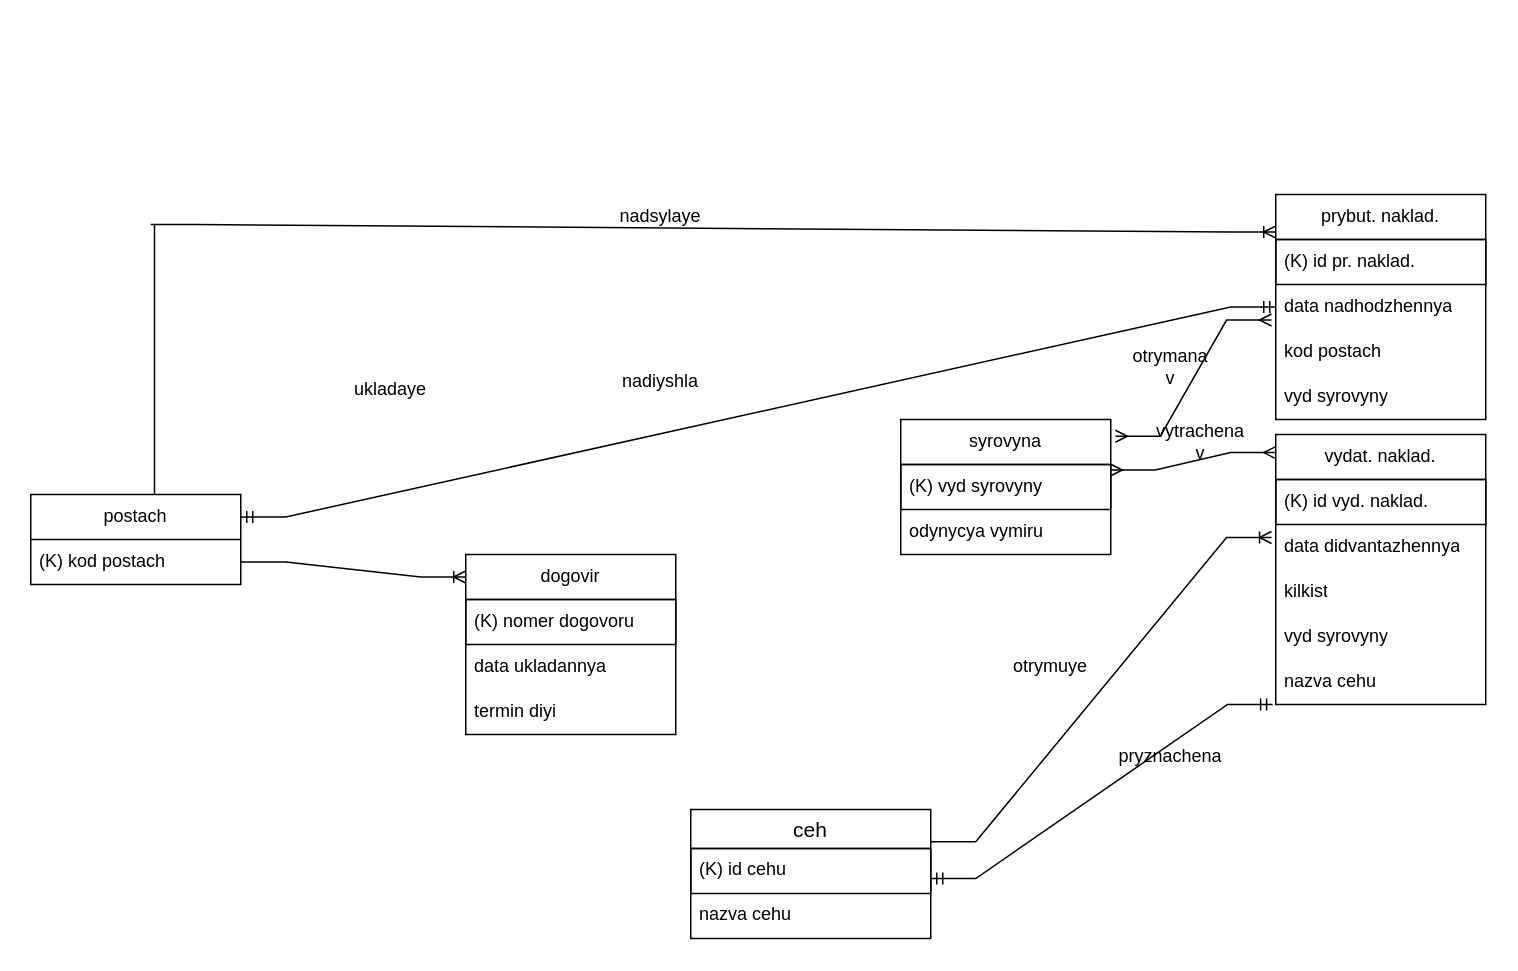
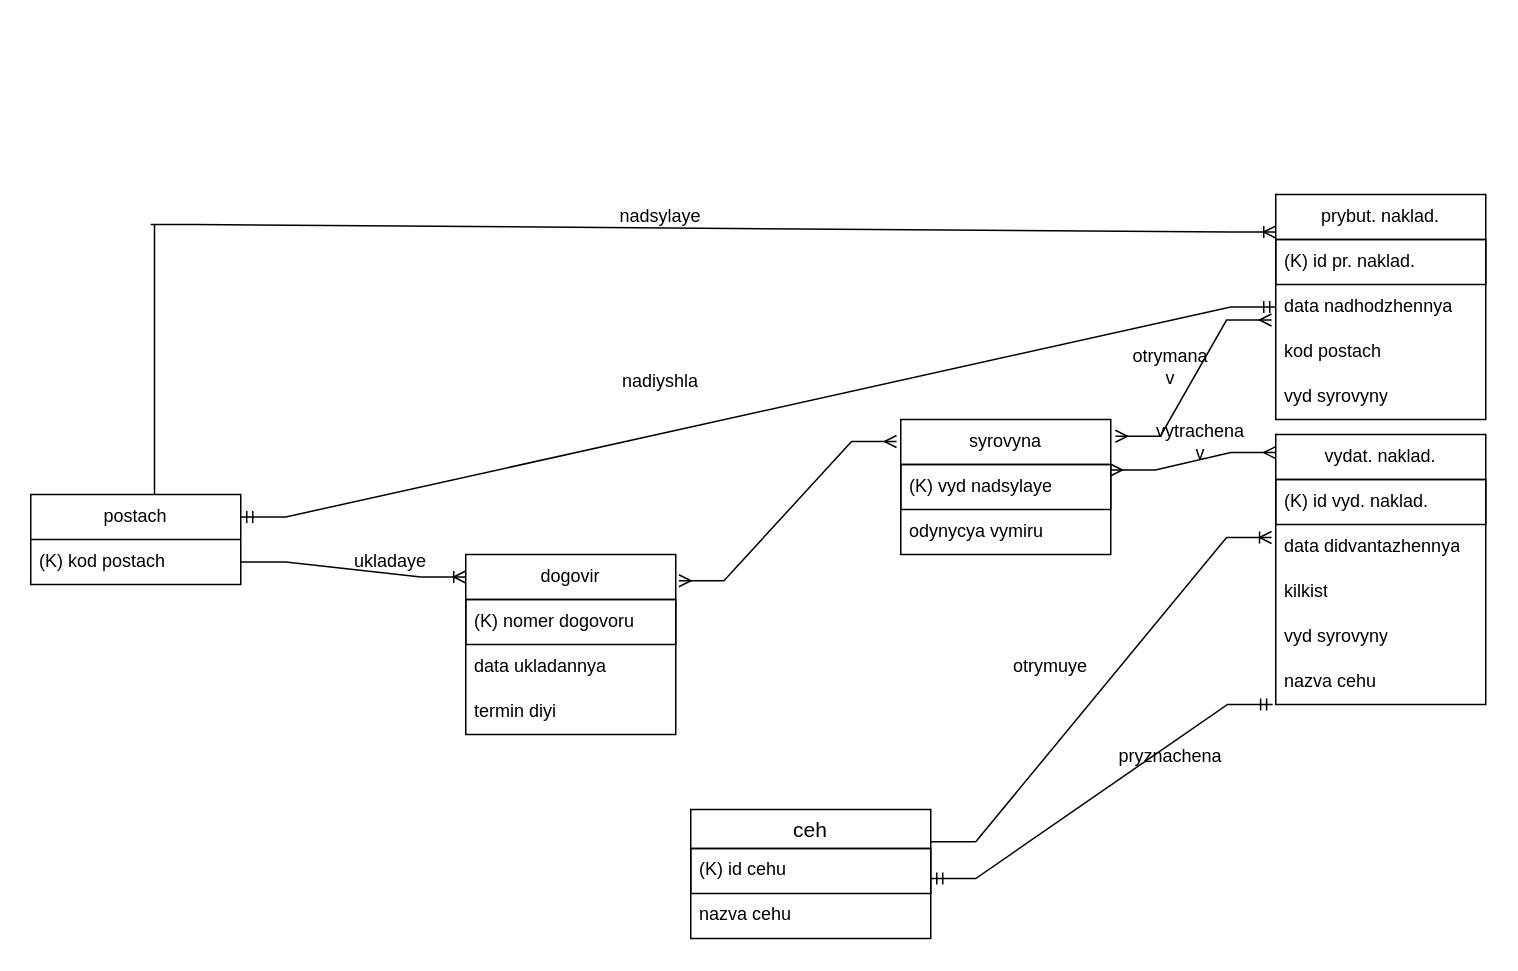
  <mxCell id="0" />
  <mxCell id="1" parent="0" />
  <mxCell id="2" value="postach" style="swimlane;fontStyle=0;childLayout=stackLayout;horizontal=1;startSize=30;horizontalStack=0;resizeParent=1;resizeParentMax=0;resizeLast=0;collapsible=1;marginBottom=0;whiteSpace=wrap;html=1;" parent="1" vertex="1"><mxGeometry x="20" y="329" width="140" height="60" as="geometry" /></mxCell>
  <mxCell id="3" value="(K) kod postach" style="text;strokeColor=none;fillColor=none;align=left;verticalAlign=middle;spacingLeft=4;spacingRight=4;overflow=hidden;points=[[0,0.5],[1,0.5]];portConstraint=eastwest;rotatable=0;whiteSpace=wrap;html=1;" parent="2" vertex="1"><mxGeometry y="30" width="140" height="30" as="geometry" /></mxCell>
  <mxCell id="4" value="syrovyna" style="swimlane;fontStyle=0;childLayout=stackLayout;horizontal=1;startSize=30;horizontalStack=0;resizeParent=1;resizeParentMax=0;resizeLast=0;collapsible=1;marginBottom=0;whiteSpace=wrap;html=1;" parent="1" vertex="1"><mxGeometry x="600" y="279" width="140" height="90" as="geometry" /></mxCell>
- <mxCell id="5" value="(K) vyd syrovyny" style="text;strokeColor=default;fillColor=none;align=left;verticalAlign=middle;spacingLeft=4;spacingRight=4;overflow=hidden;points=[[0,0.5],[1,0.5]];portConstraint=eastwest;rotatable=0;whiteSpace=wrap;html=1;" parent="4" vertex="1"><mxGeometry y="30" width="140" height="30" as="geometry" /></mxCell>
+ <mxCell id="5" value="(K) vyd nadsylaye" style="text;strokeColor=default;fillColor=none;align=left;verticalAlign=middle;spacingLeft=4;spacingRight=4;overflow=hidden;points=[[0,0.5],[1,0.5]];portConstraint=eastwest;rotatable=0;whiteSpace=wrap;html=1;" parent="4" vertex="1"><mxGeometry y="30" width="140" height="30" as="geometry" /></mxCell>
  <mxCell id="6" value="odynycya vymiru" style="text;strokeColor=none;fillColor=none;align=left;verticalAlign=middle;spacingLeft=4;spacingRight=4;overflow=hidden;points=[[0,0.5],[1,0.5]];portConstraint=eastwest;rotatable=0;whiteSpace=wrap;html=1;" parent="4" vertex="1"><mxGeometry y="60" width="140" height="30" as="geometry" /></mxCell>
  <mxCell id="7" value="dogovir" style="swimlane;fontStyle=0;childLayout=stackLayout;horizontal=1;startSize=30;horizontalStack=0;resizeParent=1;resizeParentMax=0;resizeLast=0;collapsible=1;marginBottom=0;whiteSpace=wrap;html=1;" parent="1" vertex="1"><mxGeometry x="310" y="369" width="140" height="120" as="geometry" /></mxCell>
  <mxCell id="8" value="(K) nomer dogovoru" style="text;strokeColor=default;fillColor=none;align=left;verticalAlign=middle;spacingLeft=4;spacingRight=4;overflow=hidden;points=[[0,0.5],[1,0.5]];portConstraint=eastwest;rotatable=0;whiteSpace=wrap;html=1;" parent="7" vertex="1"><mxGeometry y="30" width="140" height="30" as="geometry" /></mxCell>
  <mxCell id="9" value="data ukladannya" style="text;strokeColor=none;fillColor=none;align=left;verticalAlign=middle;spacingLeft=4;spacingRight=4;overflow=hidden;points=[[0,0.5],[1,0.5]];portConstraint=eastwest;rotatable=0;whiteSpace=wrap;html=1;" parent="7" vertex="1"><mxGeometry y="60" width="140" height="30" as="geometry" /></mxCell>
  <mxCell id="10" value="termin diyi" style="text;strokeColor=none;fillColor=none;align=left;verticalAlign=middle;spacingLeft=4;spacingRight=4;overflow=hidden;points=[[0,0.5],[1,0.5]];portConstraint=eastwest;rotatable=0;whiteSpace=wrap;html=1;" parent="7" vertex="1"><mxGeometry y="90" width="140" height="30" as="geometry" /></mxCell>
  <mxCell id="11" value="prybut. naklad." style="swimlane;fontStyle=0;childLayout=stackLayout;horizontal=1;startSize=30;horizontalStack=0;resizeParent=1;resizeParentMax=0;resizeLast=0;collapsible=1;marginBottom=0;whiteSpace=wrap;html=1;" parent="1" vertex="1"><mxGeometry x="850" y="129" width="140" height="150" as="geometry" /></mxCell>
  <mxCell id="12" value="(K) id pr. naklad." style="text;strokeColor=default;fillColor=none;align=left;verticalAlign=middle;spacingLeft=4;spacingRight=4;overflow=hidden;points=[[0,0.5],[1,0.5]];portConstraint=eastwest;rotatable=0;whiteSpace=wrap;html=1;" vertex="1" parent="11"><mxGeometry y="30" width="140" height="30" as="geometry" /></mxCell>
  <mxCell id="13" value="data nadhodzhennya" style="text;strokeColor=none;fillColor=none;align=left;verticalAlign=middle;spacingLeft=4;spacingRight=4;overflow=hidden;points=[[0,0.5],[1,0.5]];portConstraint=eastwest;rotatable=0;whiteSpace=wrap;html=1;" parent="11" vertex="1"><mxGeometry y="60" width="140" height="30" as="geometry" /></mxCell>
  <mxCell id="14" value="kod postach" style="text;strokeColor=none;fillColor=none;align=left;verticalAlign=middle;spacingLeft=4;spacingRight=4;overflow=hidden;points=[[0,0.5],[1,0.5]];portConstraint=eastwest;rotatable=0;whiteSpace=wrap;html=1;" parent="11" vertex="1"><mxGeometry y="90" width="140" height="30" as="geometry" /></mxCell>
  <mxCell id="15" value="vyd syrovyny" style="text;strokeColor=none;fillColor=none;align=left;verticalAlign=middle;spacingLeft=4;spacingRight=4;overflow=hidden;points=[[0,0.5],[1,0.5]];portConstraint=eastwest;rotatable=0;whiteSpace=wrap;html=1;" parent="11" vertex="1"><mxGeometry y="120" width="140" height="30" as="geometry" /></mxCell>
  <mxCell id="16" value="vydat. naklad." style="swimlane;fontStyle=0;childLayout=stackLayout;horizontal=1;startSize=30;horizontalStack=0;resizeParent=1;resizeParentMax=0;resizeLast=0;collapsible=1;marginBottom=0;whiteSpace=wrap;html=1;glass=0;" parent="1" vertex="1"><mxGeometry x="850" y="289" width="140" height="180" as="geometry"><mxRectangle x="120" y="460" width="110" height="30" as="alternateBounds" /></mxGeometry></mxCell>
  <mxCell id="17" value="(K) id vyd. naklad." style="text;strokeColor=default;fillColor=none;align=left;verticalAlign=middle;spacingLeft=4;spacingRight=4;overflow=hidden;points=[[0,0.5],[1,0.5]];portConstraint=eastwest;rotatable=0;whiteSpace=wrap;html=1;" vertex="1" parent="16"><mxGeometry y="30" width="140" height="30" as="geometry" /></mxCell>
  <mxCell id="18" value="data didvantazhennya" style="text;strokeColor=none;fillColor=none;align=left;verticalAlign=middle;spacingLeft=4;spacingRight=4;overflow=hidden;points=[[0,0.5],[1,0.5]];portConstraint=eastwest;rotatable=0;whiteSpace=wrap;html=1;" parent="16" vertex="1"><mxGeometry y="60" width="140" height="30" as="geometry" /></mxCell>
  <mxCell id="19" value="kilkist" style="text;strokeColor=none;fillColor=none;align=left;verticalAlign=middle;spacingLeft=4;spacingRight=4;overflow=hidden;points=[[0,0.5],[1,0.5]];portConstraint=eastwest;rotatable=0;whiteSpace=wrap;html=1;" parent="16" vertex="1"><mxGeometry y="90" width="140" height="30" as="geometry" /></mxCell>
  <mxCell id="20" value="&lt;div&gt;vyd syrovyny&lt;/div&gt;" style="text;strokeColor=none;fillColor=none;align=left;verticalAlign=middle;spacingLeft=4;spacingRight=4;overflow=hidden;points=[[0,0.5],[1,0.5]];portConstraint=eastwest;rotatable=0;whiteSpace=wrap;html=1;" parent="16" vertex="1"><mxGeometry y="120" width="140" height="30" as="geometry" /></mxCell>
  <mxCell id="21" value="nazva cehu" style="text;strokeColor=none;fillColor=none;align=left;verticalAlign=middle;spacingLeft=4;spacingRight=4;overflow=hidden;points=[[0,0.5],[1,0.5]];portConstraint=eastwest;rotatable=0;whiteSpace=wrap;html=1;" parent="16" vertex="1"><mxGeometry y="150" width="140" height="30" as="geometry" /></mxCell>
  <mxCell id="22" value="" style="edgeStyle=entityRelationEdgeStyle;fontSize=12;html=1;endArrow=ERoneToMany;rounded=0;exitX=1;exitY=0.5;exitDx=0;exitDy=0;entryX=0;entryY=0.125;entryDx=0;entryDy=0;entryPerimeter=0;" parent="1" source="3" target="7" edge="1"><mxGeometry width="100" height="100" relative="1" as="geometry"><mxPoint x="170" y="479" as="sourcePoint" /><mxPoint x="270" y="379" as="targetPoint" /></mxGeometry></mxCell>
  <mxCell id="23" value="" style="edgeStyle=entityRelationEdgeStyle;fontSize=12;html=1;endArrow=ERoneToMany;rounded=0;entryX=0;entryY=0.167;entryDx=0;entryDy=0;entryPerimeter=0;" parent="1" target="11" edge="1"><mxGeometry width="100" height="100" relative="1" as="geometry"><mxPoint x="100" y="149.04" as="sourcePoint" /><mxPoint x="100" y="-0.96" as="targetPoint" /><Array as="points"><mxPoint x="100" y="49.04" /><mxPoint x="370" y="279.04" /><mxPoint x="110" y="29.04" /><mxPoint x="100" y="49.04" /><mxPoint x="100" y="29.04" /><mxPoint x="109.02" y="20.27" /></Array></mxGeometry></mxCell>
+ <mxCell id="24" value="" style="edgeStyle=entityRelationEdgeStyle;fontSize=12;html=1;endArrow=ERmany;startArrow=ERmany;rounded=0;entryX=-0.02;entryY=0.163;entryDx=0;entryDy=0;entryPerimeter=0;exitX=1.015;exitY=0.146;exitDx=0;exitDy=0;exitPerimeter=0;" parent="1" source="7" target="4" edge="1"><mxGeometry width="100" height="100" relative="1" as="geometry"><mxPoint x="330" y="609" as="sourcePoint" /><mxPoint x="430" y="509" as="targetPoint" /></mxGeometry></mxCell>
  <mxCell id="25" value="ceh" style="swimlane;fontStyle=0;childLayout=stackLayout;horizontal=1;startSize=26;horizontalStack=0;resizeParent=1;resizeParentMax=0;resizeLast=0;collapsible=1;marginBottom=0;align=center;fontSize=14;" parent="1" vertex="1"><mxGeometry x="460" y="539" width="160" height="86" as="geometry" /></mxCell>
  <mxCell id="26" value="(K) id cehu" style="text;strokeColor=default;fillColor=none;spacingLeft=4;spacingRight=4;overflow=hidden;rotatable=0;points=[[0,0.5],[1,0.5]];portConstraint=eastwest;fontSize=12;whiteSpace=wrap;html=1;" parent="25" vertex="1"><mxGeometry y="26" width="160" height="30" as="geometry" /></mxCell>
  <mxCell id="27" value="nazva cehu" style="text;strokeColor=none;fillColor=none;spacingLeft=4;spacingRight=4;overflow=hidden;rotatable=0;points=[[0,0.5],[1,0.5]];portConstraint=eastwest;fontSize=12;whiteSpace=wrap;html=1;" vertex="1" parent="25"><mxGeometry y="56" width="160" height="30" as="geometry" /></mxCell>
  <mxCell id="28" value="" style="edgeStyle=entityRelationEdgeStyle;fontSize=12;html=1;endArrow=ERoneToMany;rounded=0;exitX=1;exitY=0.25;exitDx=0;exitDy=0;entryX=-0.02;entryY=0.289;entryDx=0;entryDy=0;entryPerimeter=0;" parent="1" source="25" target="18" edge="1"><mxGeometry width="100" height="100" relative="1" as="geometry"><mxPoint x="280" y="499" as="sourcePoint" /><mxPoint x="380" y="399" as="targetPoint" /></mxGeometry></mxCell>
  <mxCell id="29" value="" style="edgeStyle=entityRelationEdgeStyle;fontSize=12;html=1;endArrow=ERmany;startArrow=ERmany;rounded=0;exitX=0.998;exitY=0.374;exitDx=0;exitDy=0;exitPerimeter=0;entryX=0;entryY=0.067;entryDx=0;entryDy=0;entryPerimeter=0;" parent="1" source="4" target="16" edge="1"><mxGeometry width="100" height="100" relative="1" as="geometry"><mxPoint x="550" y="509" as="sourcePoint" /><mxPoint x="650" y="409" as="targetPoint" /></mxGeometry></mxCell>
  <mxCell id="30" value="" style="line;strokeWidth=1;rotatable=0;dashed=0;labelPosition=right;align=left;verticalAlign=middle;spacingTop=0;spacingLeft=6;points=[];portConstraint=eastwest;flipV=0;flipH=0;direction=south;" parent="1" vertex="1"><mxGeometry x="90" y="149" width="25" height="180" as="geometry" /></mxCell>
  <mxCell id="31" value="" style="edgeStyle=entityRelationEdgeStyle;fontSize=12;html=1;endArrow=ERmany;startArrow=ERmany;rounded=0;entryX=-0.02;entryY=0.789;entryDx=0;entryDy=0;entryPerimeter=0;exitX=1.022;exitY=0.124;exitDx=0;exitDy=0;exitPerimeter=0;" parent="1" source="4" target="13" edge="1"><mxGeometry width="100" height="100" relative="1" as="geometry"><mxPoint x="710" y="409" as="sourcePoint" /><mxPoint x="810" y="309" as="targetPoint" /></mxGeometry></mxCell>
  <mxCell id="32" value="" style="edgeStyle=entityRelationEdgeStyle;fontSize=12;html=1;endArrow=ERmandOne;startArrow=ERmandOne;rounded=0;entryX=-0.015;entryY=0.999;entryDx=0;entryDy=0;exitX=1;exitY=0.5;exitDx=0;exitDy=0;entryPerimeter=0;" parent="1" target="21" edge="1"><mxGeometry width="100" height="100" relative="1" as="geometry"><mxPoint x="620" y="585" as="sourcePoint" /><mxPoint x="850" y="399" as="targetPoint" /></mxGeometry></mxCell>
  <mxCell id="33" value="" style="edgeStyle=entityRelationEdgeStyle;fontSize=12;html=1;endArrow=ERmandOne;startArrow=ERmandOne;rounded=0;entryX=0;entryY=0.5;entryDx=0;entryDy=0;exitX=1;exitY=0.25;exitDx=0;exitDy=0;" parent="1" source="2" target="13" edge="1"><mxGeometry width="100" height="100" relative="1" as="geometry"><mxPoint x="150" y="289" as="sourcePoint" /><mxPoint x="600" y="369" as="targetPoint" /><Array as="points"><mxPoint x="180" y="289" /><mxPoint x="140" y="289" /></Array></mxGeometry></mxCell>
- <mxCell id="34" value="ukladaye" style="text;html=1;align=center;verticalAlign=middle;whiteSpace=wrap;rounded=0;" parent="1" vertex="1"><mxGeometry x="230" y="244" width="60" height="30" as="geometry" /></mxCell>
+ <mxCell id="34" value="ukladaye" style="text;html=1;align=center;verticalAlign=middle;whiteSpace=wrap;rounded=0;" parent="1" vertex="1"><mxGeometry x="230" y="359" width="60" height="30" as="geometry" /></mxCell>
  <mxCell id="35" value="nadsylaye" style="text;html=1;align=center;verticalAlign=middle;whiteSpace=wrap;rounded=0;" parent="1" vertex="1"><mxGeometry x="410" y="129" width="60" height="30" as="geometry" /></mxCell>
  <mxCell id="36" value="otrymuye" style="text;html=1;align=center;verticalAlign=middle;whiteSpace=wrap;rounded=0;" parent="1" vertex="1"><mxGeometry x="670" y="429" width="60" height="30" as="geometry" /></mxCell>
  <mxCell id="37" value="otrymana v" style="text;html=1;align=center;verticalAlign=middle;whiteSpace=wrap;rounded=0;" parent="1" vertex="1"><mxGeometry x="750" y="229" width="60" height="30" as="geometry" /></mxCell>
  <mxCell id="38" value="vytrachena v" style="text;html=1;align=center;verticalAlign=middle;whiteSpace=wrap;rounded=0;" parent="1" vertex="1"><mxGeometry x="770" y="279" width="60" height="30" as="geometry" /></mxCell>
  <mxCell id="39" value="nadiyshla" style="text;html=1;align=center;verticalAlign=middle;whiteSpace=wrap;rounded=0;" parent="1" vertex="1"><mxGeometry x="410" y="239" width="60" height="30" as="geometry" /></mxCell>
  <mxCell id="40" value="pryznachena" style="text;html=1;align=center;verticalAlign=middle;whiteSpace=wrap;rounded=0;" parent="1" vertex="1"><mxGeometry x="750" y="489" width="60" height="30" as="geometry" /></mxCell>
